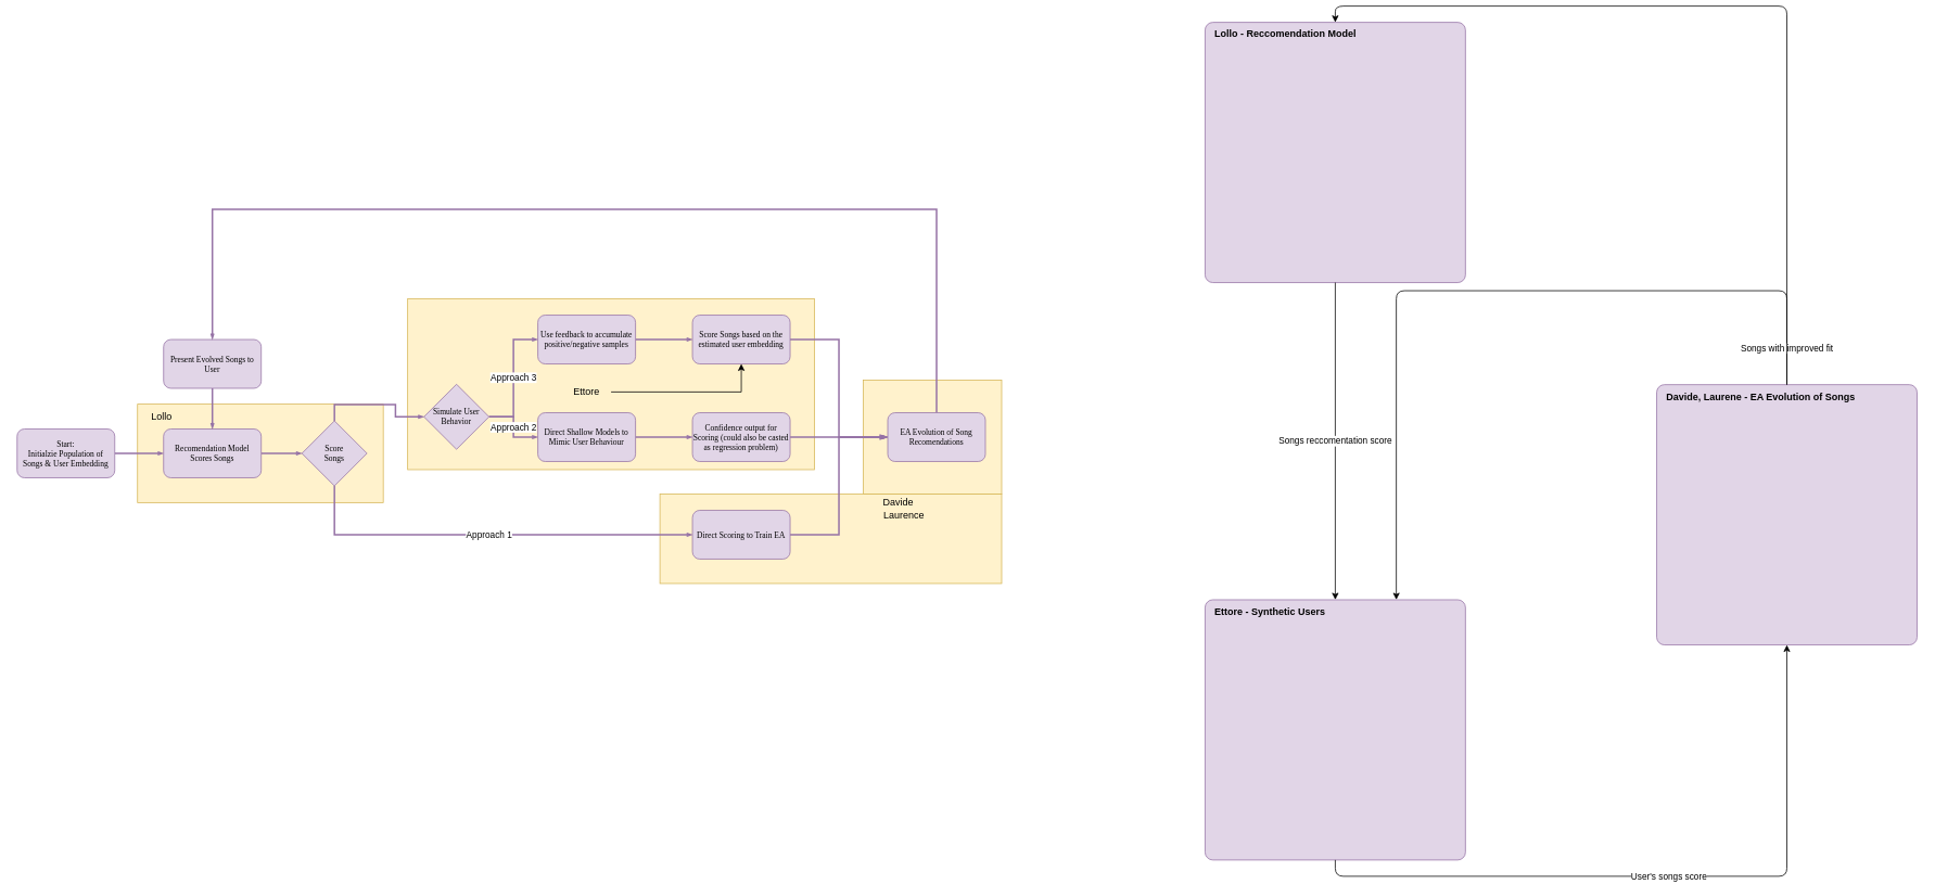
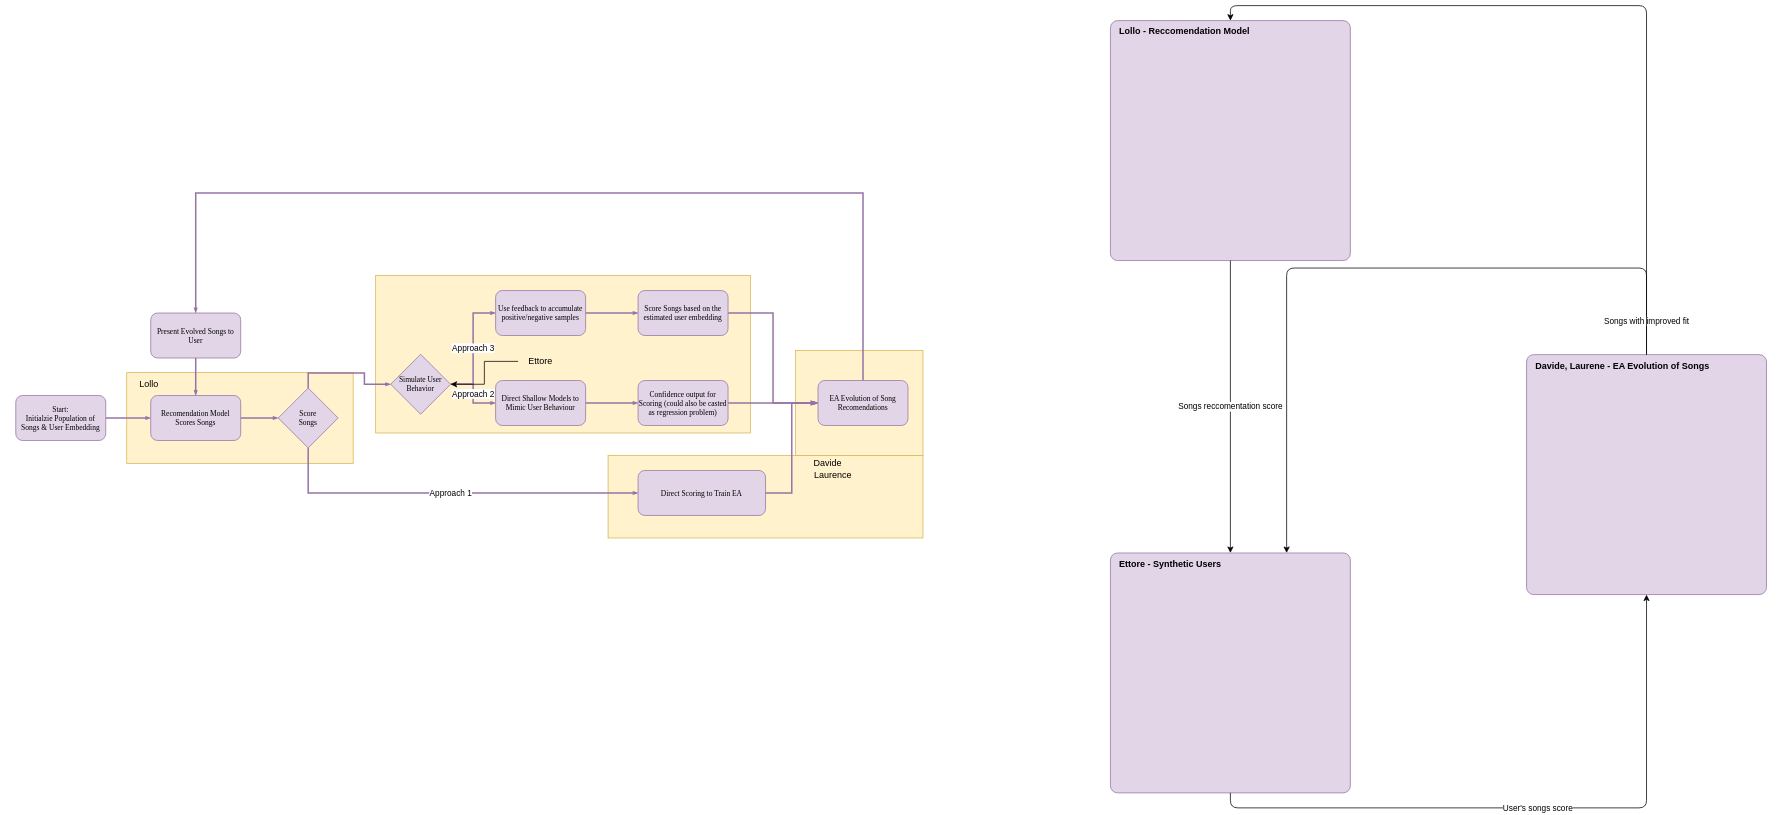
  <mxCell id="0" />
  <mxCell id="1" parent="0" />
  <mxCell id="2" value="" style="rounded=0;whiteSpace=wrap;html=1;fillColor=#fff2cc;strokeColor=#d6b656;" parent="1" vertex="1"><mxGeometry x="1060" y="460" width="170" height="140" as="geometry" /></mxCell>
  <mxCell id="3" value="" style="rounded=0;whiteSpace=wrap;html=1;fillColor=#fff2cc;strokeColor=#d6b656;" parent="1" vertex="1"><mxGeometry x="810" y="600" width="420" height="110" as="geometry" /></mxCell>
  <mxCell id="4" value="" style="rounded=0;whiteSpace=wrap;html=1;fillColor=#fff2cc;strokeColor=#d6b656;" parent="1" vertex="1"><mxGeometry x="500" y="360" width="500" height="210" as="geometry" /></mxCell>
  <mxCell id="5" value="" style="rounded=0;whiteSpace=wrap;html=1;fillColor=#fff2cc;strokeColor=#d6b656;" parent="1" vertex="1"><mxGeometry x="168" y="489.5" width="302" height="121" as="geometry" /></mxCell>
  <mxCell id="6" style="edgeStyle=orthogonalEdgeStyle;rounded=0;orthogonalLoop=1;jettySize=auto;html=1;exitX=1;exitY=0.5;exitDx=0;exitDy=0;entryX=0;entryY=0.5;entryDx=0;entryDy=0;strokeWidth=2;fillColor=#e1d5e7;strokeColor=#9673a6;endSize=3;startSize=3;endArrow=openThin;endFill=0;" parent="1" source="7" target="9" edge="1"><mxGeometry relative="1" as="geometry" /></mxCell>
  <mxCell id="7" value="&lt;div style=&quot;font-size: 10px;&quot;&gt;Start:&lt;/div&gt;&lt;div style=&quot;font-size: 10px;&quot;&gt;Initialzie Population of Songs &amp;amp; User Embedding&lt;br style=&quot;font-size: 10px;&quot;&gt;&lt;/div&gt;" style="rounded=1;whiteSpace=wrap;html=1;fillColor=#e1d5e7;strokeColor=#9673a6;strokeWidth=1;fontFamily=Verdana;fontSize=10;fontStyle=0" parent="1" vertex="1"><mxGeometry x="20" y="520" width="120" height="60" as="geometry" /></mxCell>
  <mxCell id="8" style="edgeStyle=orthogonalEdgeStyle;rounded=0;orthogonalLoop=1;jettySize=auto;html=1;exitX=1;exitY=0.5;exitDx=0;exitDy=0;entryX=0;entryY=0.5;entryDx=0;entryDy=0;strokeWidth=2;fillColor=#e1d5e7;strokeColor=#9673a6;endSize=3;startSize=3;endArrow=openThin;endFill=0;" parent="1" source="9" target="14" edge="1"><mxGeometry relative="1" as="geometry" /></mxCell>
  <mxCell id="9" value="Recomendation Model Scores Songs" style="rounded=1;whiteSpace=wrap;html=1;fillColor=#e1d5e7;strokeColor=#9673a6;strokeWidth=1;fontFamily=Verdana;fontSize=10;fontStyle=0" parent="1" vertex="1"><mxGeometry x="200" y="520" width="120" height="60" as="geometry" /></mxCell>
  <mxCell id="10" value="" style="edgeStyle=orthogonalEdgeStyle;rounded=0;orthogonalLoop=1;jettySize=auto;html=1;strokeWidth=2;fillColor=#e1d5e7;strokeColor=#9673a6;endSize=3;startSize=3;endArrow=openThin;endFill=0;" parent="1" source="11" target="9" edge="1"><mxGeometry relative="1" as="geometry" /></mxCell>
  <mxCell id="11" value="Present Evolved Songs to User" style="rounded=1;whiteSpace=wrap;html=1;fillColor=#e1d5e7;strokeColor=#9673a6;strokeWidth=1;fontFamily=Verdana;fontSize=10;fontStyle=0" parent="1" vertex="1"><mxGeometry x="200" y="410" width="120" height="60" as="geometry" /></mxCell>
  <mxCell id="12" style="edgeStyle=orthogonalEdgeStyle;rounded=0;orthogonalLoop=1;jettySize=auto;html=1;exitX=0.5;exitY=0;exitDx=0;exitDy=0;entryX=0;entryY=0.5;entryDx=0;entryDy=0;strokeWidth=2;fillColor=#e1d5e7;strokeColor=#9673a6;endSize=3;startSize=3;endArrow=openThin;endFill=0;" parent="1" source="14" target="17" edge="1"><mxGeometry relative="1" as="geometry" /></mxCell>
  <mxCell id="13" value="Approach 1" style="edgeStyle=orthogonalEdgeStyle;rounded=0;orthogonalLoop=1;jettySize=auto;html=1;exitX=0.5;exitY=1;exitDx=0;exitDy=0;entryX=0;entryY=0.5;entryDx=0;entryDy=0;strokeWidth=2;fillColor=#e1d5e7;strokeColor=#9673a6;endSize=3;startSize=3;endArrow=openThin;endFill=0;" parent="1" source="14" target="27" edge="1"><mxGeometry relative="1" as="geometry" /></mxCell>
  <mxCell id="14" value="&lt;div style=&quot;font-size: 10px;&quot;&gt;Score&lt;/div&gt;&lt;div style=&quot;font-size: 10px;&quot;&gt;Songs&lt;br style=&quot;font-size: 10px;&quot;&gt;&lt;/div&gt;" style="rhombus;whiteSpace=wrap;html=1;fillColor=#e1d5e7;strokeColor=#9673a6;strokeWidth=1;fontFamily=Verdana;fontSize=10;fontStyle=0" parent="1" vertex="1"><mxGeometry x="370" y="510" width="80" height="80" as="geometry" /></mxCell>
  <mxCell id="15" value="&lt;div&gt;Approach 3&lt;/div&gt;" style="edgeStyle=orthogonalEdgeStyle;rounded=0;orthogonalLoop=1;jettySize=auto;html=1;exitX=1;exitY=0.5;exitDx=0;exitDy=0;entryX=0;entryY=0.5;entryDx=0;entryDy=0;strokeWidth=2;fillColor=#e1d5e7;strokeColor=#9673a6;endSize=3;startSize=3;endArrow=openThin;endFill=0;" parent="1" source="17" target="19" edge="1"><mxGeometry relative="1" as="geometry" /></mxCell>
  <mxCell id="16" value="Approach 2" style="edgeStyle=orthogonalEdgeStyle;rounded=0;orthogonalLoop=1;jettySize=auto;html=1;exitX=1;exitY=0.5;exitDx=0;exitDy=0;entryX=0;entryY=0.5;entryDx=0;entryDy=0;strokeWidth=2;fillColor=#e1d5e7;strokeColor=#9673a6;endSize=3;startSize=3;endArrow=openThin;endFill=0;" parent="1" source="17" target="23" edge="1"><mxGeometry relative="1" as="geometry" /></mxCell>
  <mxCell id="17" value="Simulate User Behavior" style="rhombus;whiteSpace=wrap;html=1;fillColor=#e1d5e7;strokeColor=#9673a6;strokeWidth=1;fontFamily=Verdana;fontSize=10;fontStyle=0" parent="1" vertex="1"><mxGeometry x="520" y="465" width="80" height="80" as="geometry" /></mxCell>
  <mxCell id="18" style="edgeStyle=orthogonalEdgeStyle;rounded=0;orthogonalLoop=1;jettySize=auto;html=1;exitX=1;exitY=0.5;exitDx=0;exitDy=0;entryX=0;entryY=0.5;entryDx=0;entryDy=0;strokeWidth=2;fillColor=#e1d5e7;strokeColor=#9673a6;endSize=3;startSize=3;endArrow=openThin;endFill=0;" parent="1" source="19" target="21" edge="1"><mxGeometry relative="1" as="geometry" /></mxCell>
  <mxCell id="19" value="Use feedback to accumulate positive/negative samples" style="rounded=1;whiteSpace=wrap;html=1;fillColor=#e1d5e7;strokeColor=#9673a6;strokeWidth=1;fontFamily=Verdana;fontSize=10;fontStyle=0" parent="1" vertex="1"><mxGeometry x="660" y="380" width="120" height="60" as="geometry" /></mxCell>
  <mxCell id="20" style="edgeStyle=orthogonalEdgeStyle;rounded=0;orthogonalLoop=1;jettySize=auto;html=1;exitX=1;exitY=0.5;exitDx=0;exitDy=0;entryX=0;entryY=0.5;entryDx=0;entryDy=0;strokeWidth=2;fillColor=#e1d5e7;strokeColor=#9673a6;endSize=3;startSize=3;endArrow=openThin;endFill=0;" parent="1" source="21" target="29" edge="1"><mxGeometry relative="1" as="geometry" /></mxCell>
  <mxCell id="21" value="Score Songs based on the estimated user embedding" style="rounded=1;whiteSpace=wrap;html=1;fillColor=#e1d5e7;strokeColor=#9673a6;strokeWidth=1;fontFamily=Verdana;fontSize=10;fontStyle=0" parent="1" vertex="1"><mxGeometry x="850" y="380" width="120" height="60" as="geometry" /></mxCell>
  <mxCell id="22" style="edgeStyle=orthogonalEdgeStyle;rounded=0;orthogonalLoop=1;jettySize=auto;html=1;exitX=1;exitY=0.5;exitDx=0;exitDy=0;entryX=0;entryY=0.5;entryDx=0;entryDy=0;strokeWidth=2;fillColor=#e1d5e7;strokeColor=#9673a6;endSize=3;startSize=3;endArrow=openThin;endFill=0;" parent="1" source="23" target="25" edge="1"><mxGeometry relative="1" as="geometry" /></mxCell>
  <mxCell id="23" value="Direct Shallow Models to Mimic User Behaviour" style="rounded=1;whiteSpace=wrap;html=1;fillColor=#e1d5e7;strokeColor=#9673a6;strokeWidth=1;fontFamily=Verdana;fontSize=10;fontStyle=0" parent="1" vertex="1"><mxGeometry x="660" y="500" width="120" height="60" as="geometry" /></mxCell>
  <mxCell id="24" style="edgeStyle=orthogonalEdgeStyle;rounded=0;orthogonalLoop=1;jettySize=auto;html=1;exitX=1;exitY=0.5;exitDx=0;exitDy=0;entryX=0;entryY=0.5;entryDx=0;entryDy=0;strokeWidth=2;fillColor=#e1d5e7;strokeColor=#9673a6;endArrow=openThin;endFill=0;" parent="1" source="25" target="29" edge="1"><mxGeometry relative="1" as="geometry" /></mxCell>
  <mxCell id="25" value="Confidence output for Scoring (could also be casted as regression problem)" style="rounded=1;whiteSpace=wrap;html=1;fillColor=#e1d5e7;strokeColor=#9673a6;strokeWidth=1;fontFamily=Verdana;fontSize=10;fontStyle=0" parent="1" vertex="1"><mxGeometry x="850" y="500" width="120" height="60" as="geometry" /></mxCell>
  <mxCell id="26" style="edgeStyle=orthogonalEdgeStyle;rounded=0;orthogonalLoop=1;jettySize=auto;html=1;exitX=1;exitY=0.5;exitDx=0;exitDy=0;entryX=0;entryY=0.5;entryDx=0;entryDy=0;strokeWidth=2;fillColor=#e1d5e7;strokeColor=#9673a6;endSize=3;startSize=3;endArrow=openThin;endFill=0;" parent="1" source="27" target="29" edge="1"><mxGeometry relative="1" as="geometry" /></mxCell>
- <mxCell id="27" value="Direct Scoring to Train EA" style="rounded=1;whiteSpace=wrap;html=1;fillColor=#e1d5e7;strokeColor=#9673a6;strokeWidth=1;fontFamily=Verdana;fontSize=10;fontStyle=0" parent="1" vertex="1"><mxGeometry x="850" y="620" width="120" height="60" as="geometry" /></mxCell>
+ <mxCell id="27" value="Direct Scoring to Train EA" style="rounded=1;whiteSpace=wrap;html=1;fillColor=#e1d5e7;strokeColor=#9673a6;strokeWidth=1;fontFamily=Verdana;fontSize=10;fontStyle=0" parent="1" vertex="1"><mxGeometry x="850" y="620" width="170" height="60" as="geometry" /></mxCell>
  <mxCell id="28" style="edgeStyle=orthogonalEdgeStyle;rounded=0;orthogonalLoop=1;jettySize=auto;html=1;exitX=0.5;exitY=0;exitDx=0;exitDy=0;entryX=0.5;entryY=0;entryDx=0;entryDy=0;strokeWidth=2;fillColor=#e1d5e7;strokeColor=#9673a6;endSize=3;startSize=3;endArrow=openThin;endFill=0;" parent="1" source="29" target="11" edge="1"><mxGeometry relative="1" as="geometry"><Array as="points"><mxPoint x="1150" y="250" /><mxPoint x="260" y="250" /></Array></mxGeometry></mxCell>
  <mxCell id="29" value="EA Evolution of Song Recomendations" style="rounded=1;whiteSpace=wrap;html=1;fillColor=#e1d5e7;strokeColor=#9673a6;strokeWidth=1;fontFamily=Verdana;fontSize=10;fontStyle=0" parent="1" vertex="1"><mxGeometry x="1090" y="500" width="120" height="60" as="geometry" /></mxCell>
  <mxCell id="30" value="Lollo" style="text;html=1;align=center;verticalAlign=middle;whiteSpace=wrap;rounded=0;" parent="1" vertex="1"><mxGeometry x="168" y="489.5" width="60" height="30" as="geometry" /></mxCell>
  <mxCell id="31" value="Laurence" style="text;html=1;align=center;verticalAlign=middle;whiteSpace=wrap;rounded=0;" parent="1" vertex="1"><mxGeometry x="1080" y="610.5" width="60" height="30" as="geometry" /></mxCell>
- <mxCell id="32" value="" style="edgeStyle=orthogonalEdgeStyle;rounded=0;orthogonalLoop=1;jettySize=auto;html=1;" edge="1" parent="1" source="33" target="21"><mxGeometry relative="1" as="geometry" /></mxCell>
+ <mxCell id="32" value="" style="edgeStyle=orthogonalEdgeStyle;rounded=0;orthogonalLoop=1;jettySize=auto;html=1;" edge="1" parent="1" source="33" target="17"><mxGeometry relative="1" as="geometry" /></mxCell>
  <mxCell id="33" value="Ettore" style="text;html=1;align=center;verticalAlign=middle;whiteSpace=wrap;rounded=0;" parent="1" vertex="1"><mxGeometry x="690" y="459.5" width="60" height="30" as="geometry" /></mxCell>
  <mxCell id="34" value="Davide" style="text;html=1;align=center;verticalAlign=middle;whiteSpace=wrap;rounded=0;" parent="1" vertex="1"><mxGeometry x="1073" y="595" width="60" height="30" as="geometry" /></mxCell>
  <mxCell id="35" value="" style="group" vertex="1" connectable="0" parent="1"><mxGeometry x="1480" y="20" width="320" height="320" as="geometry" /></mxCell>
  <mxCell id="36" value="" style="rounded=1;whiteSpace=wrap;html=1;arcSize=3;fillColor=#e1d5e7;strokeColor=#9673a6;" vertex="1" parent="35"><mxGeometry width="320" height="320" as="geometry" /></mxCell>
  <mxCell id="37" value="Lollo - Reccomendation Model" style="text;html=1;align=left;verticalAlign=middle;whiteSpace=wrap;rounded=0;fontStyle=1" vertex="1" parent="35"><mxGeometry x="10" width="300" height="30" as="geometry" /></mxCell>
  <mxCell id="38" value="" style="group" vertex="1" connectable="0" parent="1"><mxGeometry x="1480" y="730" width="320" height="320" as="geometry" /></mxCell>
  <mxCell id="39" value="" style="rounded=1;whiteSpace=wrap;html=1;arcSize=3;fillColor=#e1d5e7;strokeColor=#9673a6;" vertex="1" parent="38"><mxGeometry width="320" height="320" as="geometry" /></mxCell>
  <mxCell id="40" value="Ettore - Synthetic Users" style="text;html=1;align=left;verticalAlign=middle;whiteSpace=wrap;rounded=0;fontStyle=1" vertex="1" parent="38"><mxGeometry x="10" width="300" height="30" as="geometry" /></mxCell>
  <mxCell id="41" value="" style="group" vertex="1" connectable="0" parent="1"><mxGeometry x="2035" y="465.5" width="320" height="320" as="geometry" /></mxCell>
  <mxCell id="42" value="" style="rounded=1;whiteSpace=wrap;html=1;arcSize=3;fillColor=#e1d5e7;strokeColor=#9673a6;" vertex="1" parent="41"><mxGeometry width="320" height="320" as="geometry" /></mxCell>
  <mxCell id="43" value="Davide, Laurene - EA Evolution of Songs" style="text;html=1;align=left;verticalAlign=middle;whiteSpace=wrap;rounded=0;fontStyle=1" vertex="1" parent="41"><mxGeometry x="10" width="300" height="30" as="geometry" /></mxCell>
  <mxCell id="44" value="Songs reccomentation score" style="edgeStyle=orthogonalEdgeStyle;rounded=0;orthogonalLoop=1;jettySize=auto;html=1;exitX=0.5;exitY=1;exitDx=0;exitDy=0;entryX=0.5;entryY=0;entryDx=0;entryDy=0;" edge="1" parent="1" source="36" target="40"><mxGeometry relative="1" as="geometry" /></mxCell>
  <mxCell id="45" value="User's songs score" style="edgeStyle=orthogonalEdgeStyle;rounded=1;orthogonalLoop=1;jettySize=auto;html=1;exitX=0.5;exitY=1;exitDx=0;exitDy=0;entryX=0.5;entryY=1;entryDx=0;entryDy=0;curved=0;" edge="1" parent="1" source="39" target="42"><mxGeometry relative="1" as="geometry" /></mxCell>
  <mxCell id="46" value="Songs with improved fit" style="edgeStyle=orthogonalEdgeStyle;rounded=1;orthogonalLoop=1;jettySize=auto;html=1;exitX=0.5;exitY=0;exitDx=0;exitDy=0;entryX=0.5;entryY=0;entryDx=0;entryDy=0;curved=0;" edge="1" parent="1" source="43" target="37"><mxGeometry x="-0.912" relative="1" as="geometry"><mxPoint y="1" as="offset" /></mxGeometry></mxCell>
  <mxCell id="47" value="" style="edgeStyle=orthogonalEdgeStyle;rounded=1;orthogonalLoop=1;jettySize=auto;html=1;exitX=0.5;exitY=0;exitDx=0;exitDy=0;entryX=0.75;entryY=0;entryDx=0;entryDy=0;curved=0;" edge="1" parent="1" source="43" target="40"><mxGeometry relative="1" as="geometry"><Array as="points"><mxPoint x="2195" y="350" /><mxPoint x="1715" y="350" /></Array></mxGeometry></mxCell>
